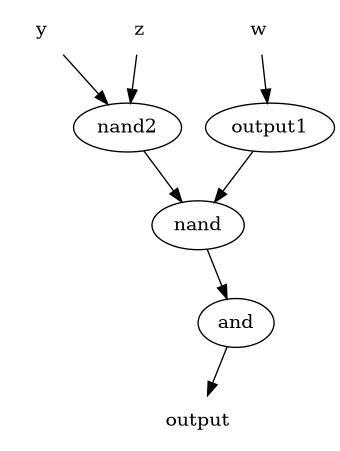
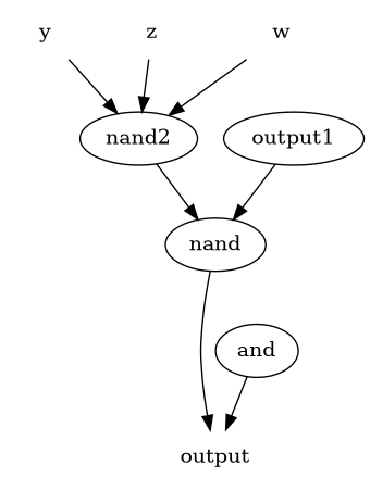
  digraph {
    fontname="DejaVu Serif"
    node [fontname="DejaVu Serif"]
    edge [fontname="DejaVu Serif"]
    y [shape=plaintext]
    z [shape=plaintext]
    w [shape=plaintext]
    output [shape=plaintext]
    n5 [label=nand2]
    n6 [label=output1]
    nand
    and
    subgraph sub_1 {
      y
      z
      w
      output
    }
    y -> n5
    z -> n5
-   w -> n6
+   w -> n5
    n5 -> nand
    n6 -> nand
-   nand -> and
+   nand -> output
    and -> output
  }
